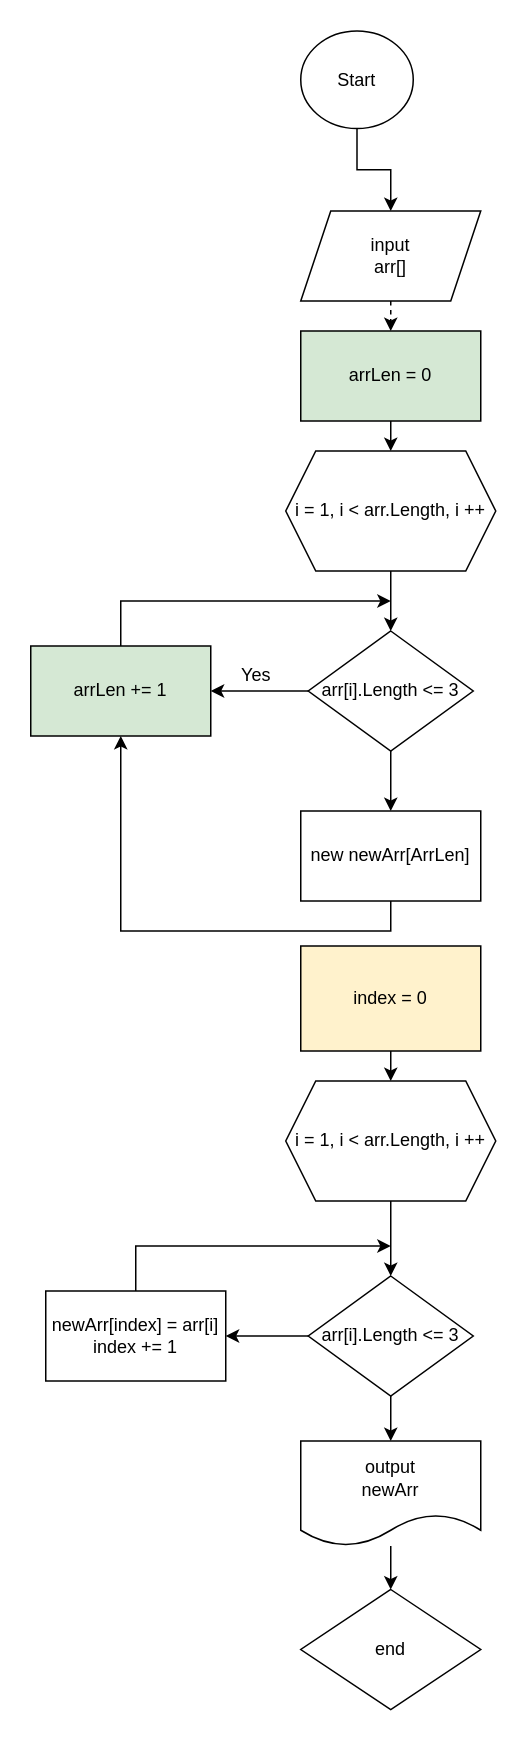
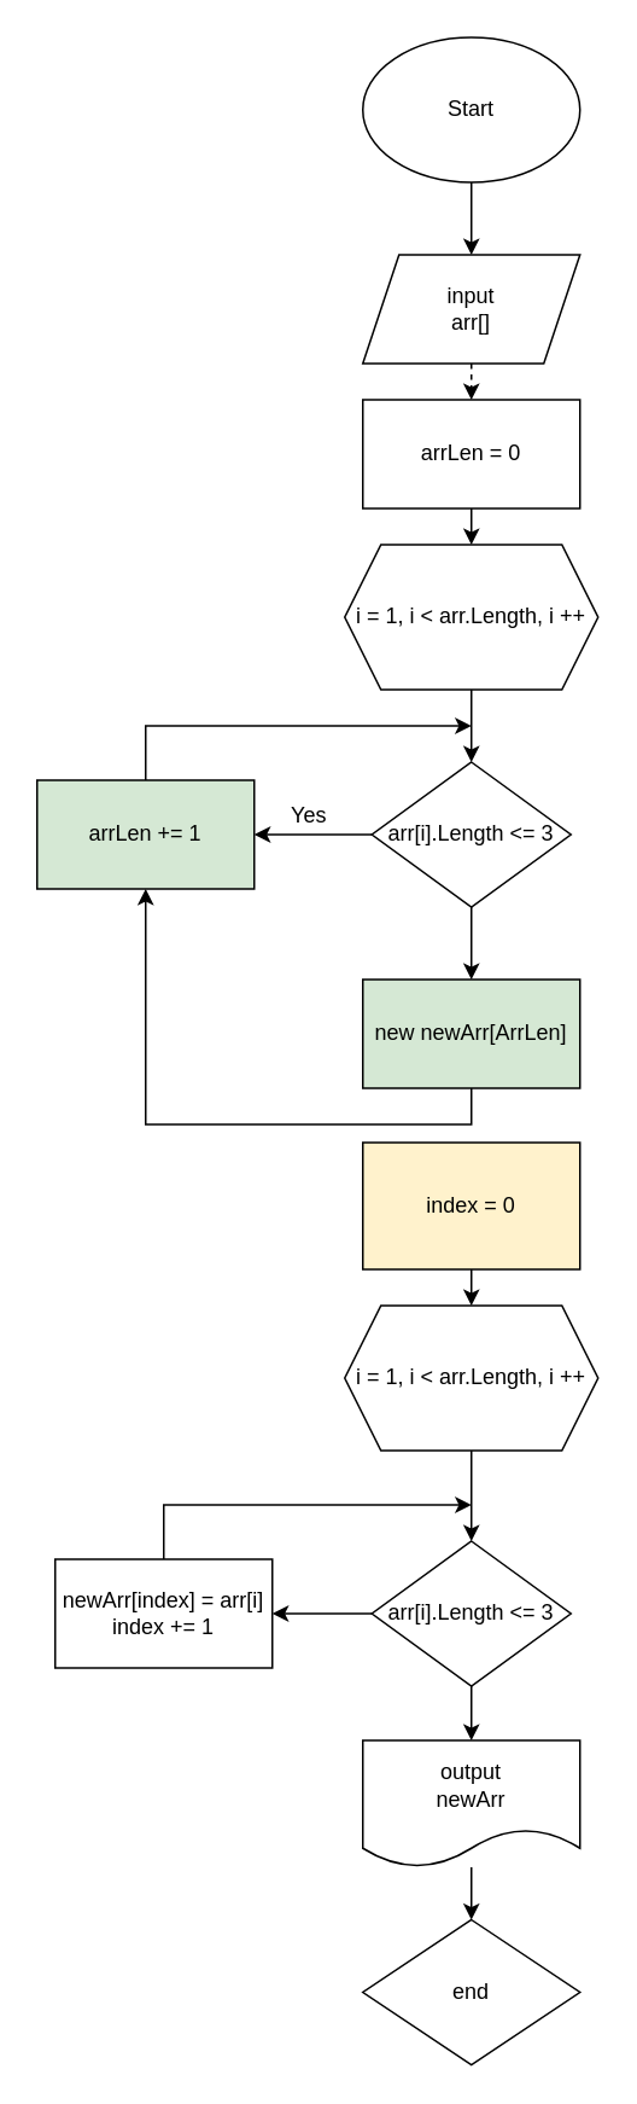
  <mxCell id="0" />
  <mxCell id="1" parent="0" />
  <mxCell id="2" style="edgeStyle=orthogonalEdgeStyle;rounded=0;orthogonalLoop=1;jettySize=auto;html=1;exitX=0.5;exitY=1;exitDx=0;exitDy=0;entryX=0.5;entryY=0;entryDx=0;entryDy=0;" edge="1" parent="1" source="3" target="5"><mxGeometry relative="1" as="geometry" /></mxCell>
- <mxCell id="3" value="Start" style="ellipse;whiteSpace=wrap;html=1;" parent="1" vertex="1"><mxGeometry x="200" y="20" width="75" height="65" as="geometry" /></mxCell>
+ <mxCell id="3" value="Start" style="ellipse;whiteSpace=wrap;html=1;" parent="1" vertex="1"><mxGeometry x="200" y="20" width="120" height="80" as="geometry" /></mxCell>
  <mxCell id="4" style="edgeStyle=orthogonalEdgeStyle;rounded=0;orthogonalLoop=1;jettySize=auto;html=1;exitX=0.5;exitY=1;exitDx=0;exitDy=0;entryX=0.5;entryY=0;entryDx=0;entryDy=0;dashed=1;" edge="1" parent="1" source="5" target="12"><mxGeometry relative="1" as="geometry" /></mxCell>
  <mxCell id="5" value="input&lt;br&gt;arr[]" style="shape=parallelogram;perimeter=parallelogramPerimeter;whiteSpace=wrap;html=1;fixedSize=1;" parent="1" vertex="1"><mxGeometry x="200" y="140" width="120" height="60" as="geometry" /></mxCell>
  <mxCell id="6" style="edgeStyle=orthogonalEdgeStyle;rounded=0;orthogonalLoop=1;jettySize=auto;html=1;exitX=0;exitY=0.5;exitDx=0;exitDy=0;entryX=1;entryY=0.5;entryDx=0;entryDy=0;" parent="1" source="8" target="13" edge="1"><mxGeometry relative="1" as="geometry" /></mxCell>
  <mxCell id="7" value="" style="edgeStyle=orthogonalEdgeStyle;rounded=0;orthogonalLoop=1;jettySize=auto;html=1;" parent="1" source="8" target="16" edge="1"><mxGeometry relative="1" as="geometry" /></mxCell>
  <mxCell id="8" value="arr[i].Length &amp;lt;= 3" style="rhombus;whiteSpace=wrap;html=1;" parent="1" vertex="1"><mxGeometry x="205" y="420" width="110" height="80" as="geometry" /></mxCell>
  <mxCell id="9" style="edgeStyle=orthogonalEdgeStyle;rounded=0;orthogonalLoop=1;jettySize=auto;html=1;exitX=0.5;exitY=1;exitDx=0;exitDy=0;" edge="1" parent="1" source="10"><mxGeometry relative="1" as="geometry"><mxPoint x="260" y="420" as="targetPoint" /></mxGeometry></mxCell>
  <mxCell id="10" value="i = 1, i &amp;lt; arr.Length, i ++" style="shape=hexagon;perimeter=hexagonPerimeter2;whiteSpace=wrap;html=1;fixedSize=1;" parent="1" vertex="1"><mxGeometry x="190" y="300" width="140" height="80" as="geometry" /></mxCell>
  <mxCell id="11" style="edgeStyle=orthogonalEdgeStyle;rounded=0;orthogonalLoop=1;jettySize=auto;html=1;exitX=0.5;exitY=1;exitDx=0;exitDy=0;entryX=0.5;entryY=0;entryDx=0;entryDy=0;" edge="1" parent="1" source="12" target="10"><mxGeometry relative="1" as="geometry" /></mxCell>
- <mxCell id="12" value="arrLen = 0" style="rounded=0;whiteSpace=wrap;html=1;fillColor=#d5e8d4;" parent="1" vertex="1"><mxGeometry x="200" y="220" width="120" height="60" as="geometry" /></mxCell>
+ <mxCell id="12" value="arrLen = 0" style="rounded=0;whiteSpace=wrap;html=1;" parent="1" vertex="1"><mxGeometry x="200" y="220" width="120" height="60" as="geometry" /></mxCell>
  <mxCell id="13" value="arrLen += 1" style="rounded=0;whiteSpace=wrap;html=1;fillColor=#d5e8d4;" parent="1" vertex="1"><mxGeometry x="20" y="430" width="120" height="60" as="geometry" /></mxCell>
  <mxCell id="14" value="Yes" style="text;html=1;align=center;verticalAlign=middle;resizable=0;points=[];autosize=1;strokeColor=none;fillColor=none;" parent="1" vertex="1"><mxGeometry x="150" y="435" width="40" height="30" as="geometry" /></mxCell>
  <mxCell id="15" style="edgeStyle=orthogonalEdgeStyle;rounded=0;orthogonalLoop=1;jettySize=auto;html=1;exitX=0.5;exitY=1;exitDx=0;exitDy=0;" edge="1" parent="1" source="16" target="13"><mxGeometry relative="1" as="geometry" /></mxCell>
- <mxCell id="16" value="new newArr[ArrLen]" style="rounded=0;whiteSpace=wrap;html=1;" parent="1" vertex="1"><mxGeometry x="200" y="540" width="120" height="60" as="geometry" /></mxCell>
+ <mxCell id="16" value="new newArr[ArrLen]" style="rounded=0;whiteSpace=wrap;html=1;fillColor=#d5e8d4;" parent="1" vertex="1"><mxGeometry x="200" y="540" width="120" height="60" as="geometry" /></mxCell>
  <mxCell id="17" style="edgeStyle=orthogonalEdgeStyle;rounded=0;orthogonalLoop=1;jettySize=auto;html=1;exitX=0;exitY=0.5;exitDx=0;exitDy=0;entryX=1;entryY=0.5;entryDx=0;entryDy=0;" edge="1" parent="1" source="19" target="22"><mxGeometry relative="1" as="geometry" /></mxCell>
  <mxCell id="18" style="edgeStyle=orthogonalEdgeStyle;rounded=0;orthogonalLoop=1;jettySize=auto;html=1;exitX=0.5;exitY=1;exitDx=0;exitDy=0;entryX=0.5;entryY=0;entryDx=0;entryDy=0;endArrow=classic;endFill=1;" edge="1" parent="1" source="19" target="28"><mxGeometry relative="1" as="geometry" /></mxCell>
  <mxCell id="19" value="arr[i].Length &amp;lt;= 3" style="rhombus;whiteSpace=wrap;html=1;" parent="1" vertex="1"><mxGeometry x="205" y="850" width="110" height="80" as="geometry" /></mxCell>
  <mxCell id="20" style="edgeStyle=orthogonalEdgeStyle;rounded=0;orthogonalLoop=1;jettySize=auto;html=1;exitX=0.5;exitY=1;exitDx=0;exitDy=0;entryX=0.5;entryY=0;entryDx=0;entryDy=0;endArrow=classic;endFill=1;" edge="1" parent="1" source="21" target="19"><mxGeometry relative="1" as="geometry" /></mxCell>
  <mxCell id="21" value="i = 1, i &amp;lt; arr.Length, i ++" style="shape=hexagon;perimeter=hexagonPerimeter2;whiteSpace=wrap;html=1;fixedSize=1;" parent="1" vertex="1"><mxGeometry x="190" y="720" width="140" height="80" as="geometry" /></mxCell>
  <mxCell id="22" value="newArr[index] = arr[i]&lt;br&gt;index += 1" style="rounded=0;whiteSpace=wrap;html=1;" parent="1" vertex="1"><mxGeometry x="30" y="860" width="120" height="60" as="geometry" /></mxCell>
  <mxCell id="23" style="edgeStyle=orthogonalEdgeStyle;rounded=0;orthogonalLoop=1;jettySize=auto;html=1;exitX=0.5;exitY=1;exitDx=0;exitDy=0;entryX=0.5;entryY=0;entryDx=0;entryDy=0;" edge="1" parent="1" source="24" target="21"><mxGeometry relative="1" as="geometry" /></mxCell>
  <mxCell id="24" value="index = 0" style="rounded=0;whiteSpace=wrap;html=1;fillColor=#fff2cc;" parent="1" vertex="1"><mxGeometry x="200" y="630" width="120" height="70" as="geometry" /></mxCell>
  <mxCell id="25" value="" style="endArrow=classic;html=1;rounded=0;exitX=0.5;exitY=0;exitDx=0;exitDy=0;endFill=1;" edge="1" parent="1" source="22"><mxGeometry width="50" height="50" relative="1" as="geometry"><mxPoint x="90" y="830" as="sourcePoint" /><mxPoint x="260" y="830" as="targetPoint" /><Array as="points"><mxPoint x="90" y="830" /></Array></mxGeometry></mxCell>
  <mxCell id="26" value="" style="endArrow=classic;html=1;rounded=0;exitX=0.5;exitY=0;exitDx=0;exitDy=0;" edge="1" parent="1" source="13"><mxGeometry width="50" height="50" relative="1" as="geometry"><mxPoint x="-10" y="460" as="sourcePoint" /><mxPoint x="260" y="400" as="targetPoint" /><Array as="points"><mxPoint x="80" y="400" /></Array></mxGeometry></mxCell>
  <mxCell id="27" style="edgeStyle=orthogonalEdgeStyle;rounded=0;orthogonalLoop=1;jettySize=auto;html=1;entryX=0.5;entryY=0;entryDx=0;entryDy=0;endArrow=classic;endFill=1;" edge="1" parent="1" source="28" target="29"><mxGeometry relative="1" as="geometry" /></mxCell>
  <mxCell id="28" value="output&lt;br&gt;newArr" style="shape=document;whiteSpace=wrap;html=1;boundedLbl=1;" vertex="1" parent="1"><mxGeometry x="200" y="960" width="120" height="70" as="geometry" /></mxCell>
  <mxCell id="29" value="end" style="rhombus;whiteSpace=wrap;html=1;" vertex="1" parent="1"><mxGeometry x="200" y="1059" width="120" height="80" as="geometry" /></mxCell>
